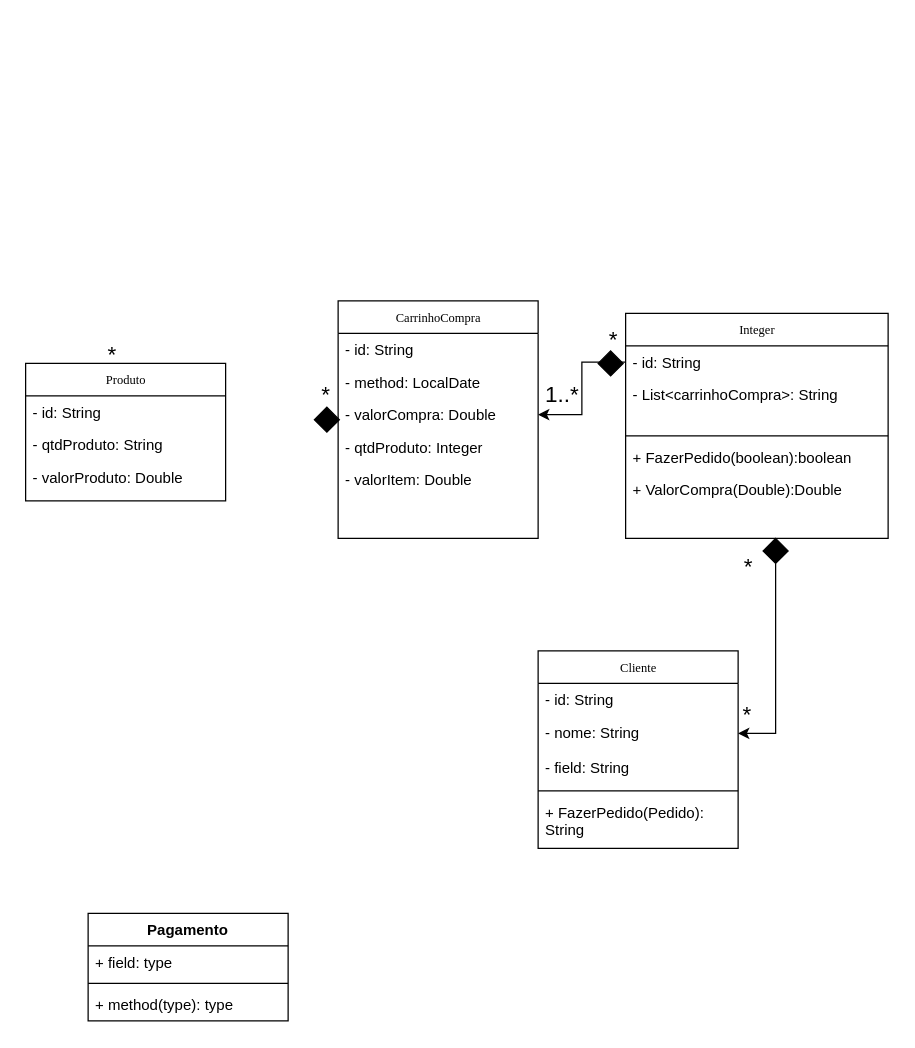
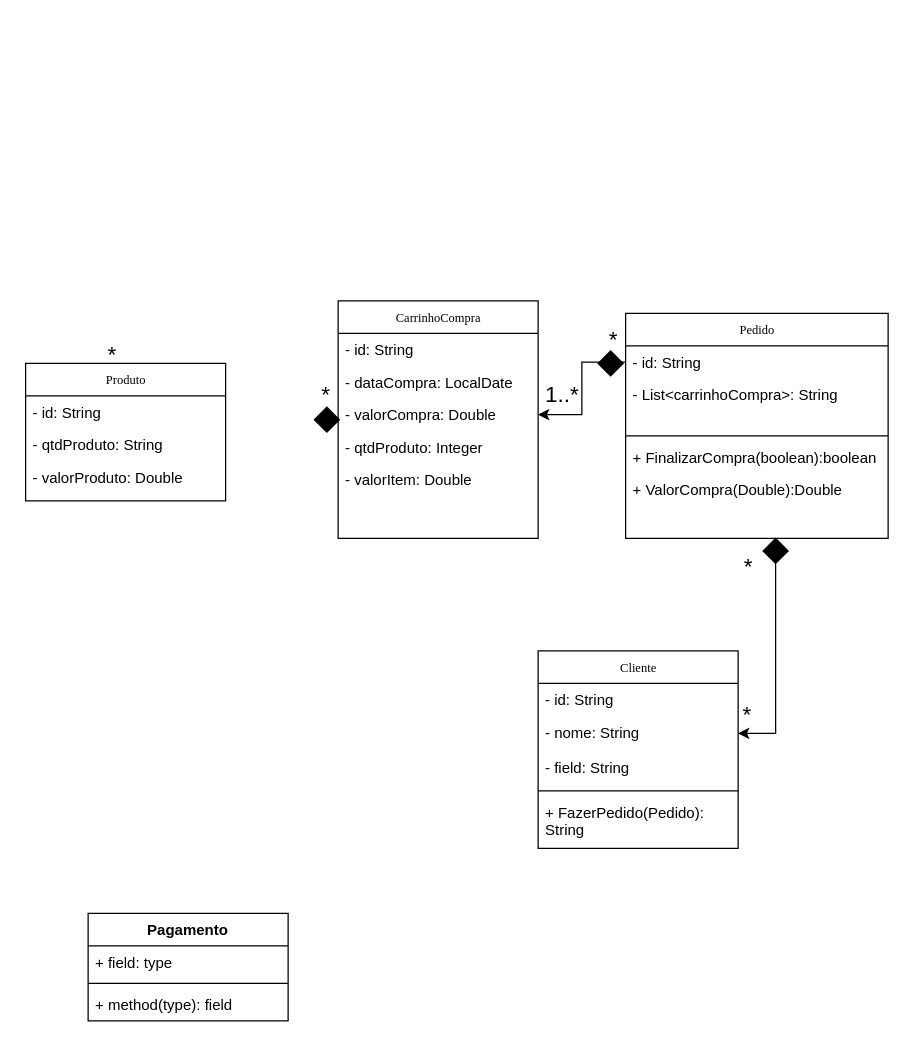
  <mxCell id="0" />
  <mxCell id="1" parent="0" />
  <mxCell id="2" style="edgeStyle=orthogonalEdgeStyle;rounded=0;html=1;dashed=1;labelBackgroundColor=none;startFill=0;endArrow=open;endFill=0;endSize=10;fontFamily=Verdana;fontSize=10;" edge="1" parent="1"><mxGeometry relative="1" as="geometry"><Array as="points" /><mxPoint x="700" y="534" as="sourcePoint" /></mxGeometry></mxCell>
  <mxCell id="3" value="Produto" style="swimlane;html=1;fontStyle=0;childLayout=stackLayout;horizontal=1;startSize=26;fillColor=none;horizontalStack=0;resizeParent=1;resizeLast=0;collapsible=1;marginBottom=0;swimlaneFillColor=#ffffff;rounded=0;shadow=0;comic=0;labelBackgroundColor=none;strokeWidth=1;fontFamily=Verdana;fontSize=10;align=center;" vertex="1" parent="1"><mxGeometry x="20" y="290" width="160" height="110" as="geometry" /></mxCell>
  <mxCell id="4" value="- id: String" style="text;html=1;strokeColor=none;fillColor=none;align=left;verticalAlign=top;spacingLeft=4;spacingRight=4;whiteSpace=wrap;overflow=hidden;rotatable=0;points=[[0,0.5],[1,0.5]];portConstraint=eastwest;" vertex="1" parent="3"><mxGeometry y="26" width="160" height="26" as="geometry" /></mxCell>
  <mxCell id="5" value="- qtdProduto: String" style="text;html=1;strokeColor=none;fillColor=none;align=left;verticalAlign=top;spacingLeft=4;spacingRight=4;whiteSpace=wrap;overflow=hidden;rotatable=0;points=[[0,0.5],[1,0.5]];portConstraint=eastwest;" vertex="1" parent="3"><mxGeometry y="52" width="160" height="26" as="geometry" /></mxCell>
  <mxCell id="6" value="- valorProduto: Double" style="text;html=1;strokeColor=none;fillColor=none;align=left;verticalAlign=top;spacingLeft=4;spacingRight=4;whiteSpace=wrap;overflow=hidden;rotatable=0;points=[[0,0.5],[1,0.5]];portConstraint=eastwest;" vertex="1" parent="3"><mxGeometry y="78" width="160" height="26" as="geometry" /></mxCell>
  <mxCell id="7" style="edgeStyle=orthogonalEdgeStyle;rounded=0;html=1;dashed=1;labelBackgroundColor=none;startFill=0;endArrow=open;endFill=0;endSize=10;fontFamily=Verdana;fontSize=10;" edge="1" parent="1"><mxGeometry relative="1" as="geometry"><Array as="points" /><mxPoint x="700" y="323" as="sourcePoint" /></mxGeometry></mxCell>
  <mxCell id="8" style="edgeStyle=orthogonalEdgeStyle;rounded=0;html=1;dashed=1;labelBackgroundColor=none;startFill=0;endArrow=open;endFill=0;endSize=10;fontFamily=Verdana;fontSize=10;" edge="1" parent="1"><mxGeometry relative="1" as="geometry"><Array as="points"><mxPoint x="380" y="749" /><mxPoint x="380" y="749" /></Array><mxPoint x="350" y="749" as="sourcePoint" /></mxGeometry></mxCell>
  <mxCell id="9" style="edgeStyle=orthogonalEdgeStyle;rounded=0;html=1;dashed=1;labelBackgroundColor=none;startFill=0;endArrow=open;endFill=0;endSize=10;fontFamily=Verdana;fontSize=10;" edge="1" parent="1"><mxGeometry relative="1" as="geometry"><Array as="points" /><mxPoint x="655" y="20" as="targetPoint" /></mxGeometry></mxCell>
  <mxCell id="10" style="edgeStyle=orthogonalEdgeStyle;rounded=0;html=1;dashed=1;labelBackgroundColor=none;startFill=0;endArrow=open;endFill=0;endSize=10;fontFamily=Verdana;fontSize=10;" edge="1" parent="1"><mxGeometry relative="1" as="geometry"><Array as="points"><mxPoint x="290" y="210" /><mxPoint x="290" y="180" /></Array><mxPoint x="350" y="180" as="targetPoint" /></mxGeometry></mxCell>
  <mxCell id="11" style="edgeStyle=orthogonalEdgeStyle;rounded=0;html=1;dashed=1;labelBackgroundColor=none;startFill=0;endArrow=open;endFill=0;endSize=10;fontFamily=Verdana;fontSize=10;" edge="1" parent="1"><mxGeometry relative="1" as="geometry"><mxPoint x="220" y="240" as="sourcePoint" /></mxGeometry></mxCell>
  <mxCell id="12" style="edgeStyle=orthogonalEdgeStyle;rounded=0;html=1;dashed=1;labelBackgroundColor=none;startFill=0;endArrow=open;endFill=0;endSize=10;fontFamily=Verdana;fontSize=10;" edge="1" parent="1"><mxGeometry relative="1" as="geometry"><Array as="points"><mxPoint x="270" y="300" /><mxPoint x="270" y="362" /></Array><mxPoint x="220" y="300" as="sourcePoint" /></mxGeometry></mxCell>
  <mxCell id="13" style="edgeStyle=orthogonalEdgeStyle;rounded=0;html=1;dashed=1;labelBackgroundColor=none;startFill=0;endArrow=open;endFill=0;endSize=10;fontFamily=Verdana;fontSize=10;" edge="1" parent="1"><mxGeometry relative="1" as="geometry"><Array as="points"><mxPoint x="320" y="280" /><mxPoint x="320" y="280" /></Array><mxPoint x="220" y="280" as="sourcePoint" /></mxGeometry></mxCell>
  <mxCell id="14" value="CarrinhoCompra" style="swimlane;html=1;fontStyle=0;childLayout=stackLayout;horizontal=1;startSize=26;fillColor=none;horizontalStack=0;resizeParent=1;resizeLast=0;collapsible=1;marginBottom=0;swimlaneFillColor=#ffffff;rounded=0;shadow=0;comic=0;labelBackgroundColor=none;strokeWidth=1;fontFamily=Verdana;fontSize=10;align=center;" vertex="1" parent="1"><mxGeometry x="270" y="240" width="160" height="190" as="geometry" /></mxCell>
  <mxCell id="15" value="- id: String" style="text;html=1;strokeColor=none;fillColor=none;align=left;verticalAlign=top;spacingLeft=4;spacingRight=4;whiteSpace=wrap;overflow=hidden;rotatable=0;points=[[0,0.5],[1,0.5]];portConstraint=eastwest;" vertex="1" parent="14"><mxGeometry y="26" width="160" height="26" as="geometry" /></mxCell>
- <mxCell id="16" value="- method: LocalDate" style="text;html=1;strokeColor=none;fillColor=none;align=left;verticalAlign=top;spacingLeft=4;spacingRight=4;whiteSpace=wrap;overflow=hidden;rotatable=0;points=[[0,0.5],[1,0.5]];portConstraint=eastwest;" vertex="1" parent="14"><mxGeometry y="52" width="160" height="26" as="geometry" /></mxCell>
+ <mxCell id="16" value="- dataCompra: LocalDate" style="text;html=1;strokeColor=none;fillColor=none;align=left;verticalAlign=top;spacingLeft=4;spacingRight=4;whiteSpace=wrap;overflow=hidden;rotatable=0;points=[[0,0.5],[1,0.5]];portConstraint=eastwest;" vertex="1" parent="14"><mxGeometry y="52" width="160" height="26" as="geometry" /></mxCell>
  <mxCell id="17" value="- valorCompra: Double" style="text;html=1;strokeColor=none;fillColor=none;align=left;verticalAlign=top;spacingLeft=4;spacingRight=4;whiteSpace=wrap;overflow=hidden;rotatable=0;points=[[0,0.5],[1,0.5]];portConstraint=eastwest;" vertex="1" parent="14"><mxGeometry y="78" width="160" height="26" as="geometry" /></mxCell>
  <mxCell id="18" value="- qtdProduto: Integer" style="text;html=1;strokeColor=none;fillColor=none;align=left;verticalAlign=top;spacingLeft=4;spacingRight=4;whiteSpace=wrap;overflow=hidden;rotatable=0;points=[[0,0.5],[1,0.5]];portConstraint=eastwest;" vertex="1" parent="14"><mxGeometry y="104" width="160" height="26" as="geometry" /></mxCell>
  <mxCell id="19" value="- valorItem: Double" style="text;html=1;strokeColor=none;fillColor=none;align=left;verticalAlign=top;spacingLeft=4;spacingRight=4;whiteSpace=wrap;overflow=hidden;rotatable=0;points=[[0,0.5],[1,0.5]];portConstraint=eastwest;" vertex="1" parent="14"><mxGeometry y="130" width="160" height="26" as="geometry" /></mxCell>
  <mxCell id="20" value="Cliente" style="swimlane;html=1;fontStyle=0;childLayout=stackLayout;horizontal=1;startSize=26;fillColor=none;horizontalStack=0;resizeParent=1;resizeLast=0;collapsible=1;marginBottom=0;swimlaneFillColor=#ffffff;rounded=0;shadow=0;comic=0;labelBackgroundColor=none;strokeWidth=1;fontFamily=Verdana;fontSize=10;align=center;" vertex="1" parent="1"><mxGeometry x="430" y="520" width="160" height="158" as="geometry" /></mxCell>
  <mxCell id="21" value="- id: String" style="text;html=1;strokeColor=none;fillColor=none;align=left;verticalAlign=top;spacingLeft=4;spacingRight=4;whiteSpace=wrap;overflow=hidden;rotatable=0;points=[[0,0.5],[1,0.5]];portConstraint=eastwest;" vertex="1" parent="20"><mxGeometry y="26" width="160" height="26" as="geometry" /></mxCell>
  <mxCell id="22" value="- nome: String" style="text;html=1;strokeColor=none;fillColor=none;align=left;verticalAlign=top;spacingLeft=4;spacingRight=4;whiteSpace=wrap;overflow=hidden;rotatable=0;points=[[0,0.5],[1,0.5]];portConstraint=eastwest;" vertex="1" parent="20"><mxGeometry y="52" width="160" height="28" as="geometry" /></mxCell>
  <mxCell id="23" value="- field: String" style="text;html=1;strokeColor=none;fillColor=none;align=left;verticalAlign=top;spacingLeft=4;spacingRight=4;whiteSpace=wrap;overflow=hidden;rotatable=0;points=[[0,0.5],[1,0.5]];portConstraint=eastwest;" vertex="1" parent="20"><mxGeometry y="80" width="160" height="28" as="geometry" /></mxCell>
  <mxCell id="24" value="" style="line;strokeWidth=1;fillColor=none;align=left;verticalAlign=middle;spacingTop=-1;spacingLeft=3;spacingRight=3;rotatable=0;labelPosition=right;points=[];portConstraint=eastwest;" vertex="1" parent="20"><mxGeometry y="108" width="160" height="8" as="geometry" /></mxCell>
  <mxCell id="25" value="+ FazerPedido(Pedido): String" style="text;html=1;strokeColor=none;fillColor=none;align=left;verticalAlign=top;spacingLeft=4;spacingRight=4;whiteSpace=wrap;overflow=hidden;rotatable=0;points=[[0,0.5],[1,0.5]];portConstraint=eastwest;" vertex="1" parent="20"><mxGeometry y="116" width="160" height="42" as="geometry" /></mxCell>
  <mxCell id="26" value="" style="rhombus;whiteSpace=wrap;html=1;strokeColor=#000000;fillColor=#000000;" vertex="1" parent="1"><mxGeometry x="251" y="325" width="20" height="20" as="geometry" /></mxCell>
- <mxCell id="27" value="Integer" style="swimlane;html=1;fontStyle=0;childLayout=stackLayout;horizontal=1;startSize=26;fillColor=none;horizontalStack=0;resizeParent=1;resizeLast=0;collapsible=1;marginBottom=0;swimlaneFillColor=#ffffff;rounded=0;shadow=0;comic=0;labelBackgroundColor=none;strokeWidth=1;fontFamily=Verdana;fontSize=10;align=center;" vertex="1" parent="1"><mxGeometry x="500" y="250" width="210" height="180" as="geometry" /></mxCell>
+ <mxCell id="27" value="Pedido" style="swimlane;html=1;fontStyle=0;childLayout=stackLayout;horizontal=1;startSize=26;fillColor=none;horizontalStack=0;resizeParent=1;resizeLast=0;collapsible=1;marginBottom=0;swimlaneFillColor=#ffffff;rounded=0;shadow=0;comic=0;labelBackgroundColor=none;strokeWidth=1;fontFamily=Verdana;fontSize=10;align=center;" vertex="1" parent="1"><mxGeometry x="500" y="250" width="210" height="180" as="geometry" /></mxCell>
  <mxCell id="28" value="- id: String" style="text;html=1;strokeColor=none;fillColor=none;align=left;verticalAlign=top;spacingLeft=4;spacingRight=4;whiteSpace=wrap;overflow=hidden;rotatable=0;points=[[0,0.5],[1,0.5]];portConstraint=eastwest;" vertex="1" parent="27"><mxGeometry y="26" width="210" height="26" as="geometry" /></mxCell>
  <mxCell id="29" value="- List&amp;lt;carrinhoCompra&amp;gt;: String" style="text;html=1;strokeColor=none;fillColor=none;align=left;verticalAlign=top;spacingLeft=4;spacingRight=4;whiteSpace=wrap;overflow=hidden;rotatable=0;points=[[0,0.5],[1,0.5]];portConstraint=eastwest;" vertex="1" parent="27"><mxGeometry y="52" width="210" height="42" as="geometry" /></mxCell>
  <mxCell id="30" value="" style="line;strokeWidth=1;fillColor=none;align=left;verticalAlign=middle;spacingTop=-1;spacingLeft=3;spacingRight=3;rotatable=0;labelPosition=right;points=[];portConstraint=eastwest;" vertex="1" parent="27"><mxGeometry y="94" width="210" height="8" as="geometry" /></mxCell>
- <mxCell id="31" value="+ FazerPedido(boolean):boolean" style="text;html=1;strokeColor=none;fillColor=none;align=left;verticalAlign=top;spacingLeft=4;spacingRight=4;whiteSpace=wrap;overflow=hidden;rotatable=0;points=[[0,0.5],[1,0.5]];portConstraint=eastwest;" vertex="1" parent="27"><mxGeometry y="102" width="210" height="26" as="geometry" /></mxCell>
+ <mxCell id="31" value="+ FinalizarCompra(boolean):boolean" style="text;html=1;strokeColor=none;fillColor=none;align=left;verticalAlign=top;spacingLeft=4;spacingRight=4;whiteSpace=wrap;overflow=hidden;rotatable=0;points=[[0,0.5],[1,0.5]];portConstraint=eastwest;" vertex="1" parent="27"><mxGeometry y="102" width="210" height="26" as="geometry" /></mxCell>
  <mxCell id="32" value="+ ValorCompra(Double):Double" style="text;html=1;strokeColor=none;fillColor=none;align=left;verticalAlign=top;spacingLeft=4;spacingRight=4;whiteSpace=wrap;overflow=hidden;rotatable=0;points=[[0,0.5],[1,0.5]];portConstraint=eastwest;" vertex="1" parent="27"><mxGeometry y="128" width="210" height="26" as="geometry" /></mxCell>
  <mxCell id="33" style="edgeStyle=orthogonalEdgeStyle;rounded=0;orthogonalLoop=1;jettySize=auto;html=1;" edge="1" parent="1" source="28" target="17"><mxGeometry relative="1" as="geometry" /></mxCell>
  <mxCell id="34" style="edgeStyle=orthogonalEdgeStyle;rounded=0;orthogonalLoop=1;jettySize=auto;html=1;" edge="1" parent="1" source="35" target="22"><mxGeometry relative="1" as="geometry" /></mxCell>
  <mxCell id="35" value="" style="rhombus;whiteSpace=wrap;html=1;strokeColor=#000000;fillColor=#000000;" vertex="1" parent="1"><mxGeometry x="610" y="430" width="20" height="20" as="geometry" /></mxCell>
  <mxCell id="36" value="" style="rhombus;whiteSpace=wrap;html=1;strokeColor=#000000;fillColor=#000000;" vertex="1" parent="1"><mxGeometry x="478" y="280" width="20" height="20" as="geometry" /></mxCell>
  <mxCell id="37" value="Pagamento" style="swimlane;fontStyle=1;align=center;verticalAlign=top;childLayout=stackLayout;horizontal=1;startSize=26;horizontalStack=0;resizeParent=1;resizeParentMax=0;resizeLast=0;collapsible=1;marginBottom=0;strokeColor=#000000;fillColor=#FFFFFF;" vertex="1" parent="1"><mxGeometry x="70" y="730" width="160" height="86" as="geometry" /></mxCell>
  <mxCell id="38" value="+ field: type" style="text;strokeColor=none;fillColor=none;align=left;verticalAlign=top;spacingLeft=4;spacingRight=4;overflow=hidden;rotatable=0;points=[[0,0.5],[1,0.5]];portConstraint=eastwest;" vertex="1" parent="37"><mxGeometry y="26" width="160" height="26" as="geometry" /></mxCell>
  <mxCell id="39" value="" style="line;strokeWidth=1;fillColor=none;align=left;verticalAlign=middle;spacingTop=-1;spacingLeft=3;spacingRight=3;rotatable=0;labelPosition=right;points=[];portConstraint=eastwest;" vertex="1" parent="37"><mxGeometry y="52" width="160" height="8" as="geometry" /></mxCell>
- <mxCell id="40" value="+ method(type): type" style="text;strokeColor=none;fillColor=none;align=left;verticalAlign=top;spacingLeft=4;spacingRight=4;overflow=hidden;rotatable=0;points=[[0,0.5],[1,0.5]];portConstraint=eastwest;" vertex="1" parent="37"><mxGeometry y="60" width="160" height="26" as="geometry" /></mxCell>
+ <mxCell id="40" value="+ method(type): field" style="text;strokeColor=none;fillColor=none;align=left;verticalAlign=top;spacingLeft=4;spacingRight=4;overflow=hidden;rotatable=0;points=[[0,0.5],[1,0.5]];portConstraint=eastwest;" vertex="1" parent="37"><mxGeometry y="60" width="160" height="26" as="geometry" /></mxCell>
  <mxCell id="41" value="&lt;font style=&quot;font-size: 18px;&quot;&gt;*&lt;/font&gt;" style="text;html=1;align=center;verticalAlign=middle;resizable=0;points=[];autosize=1;strokeColor=none;fillColor=none;" vertex="1" parent="1"><mxGeometry x="250" y="305" width="20" height="20" as="geometry" /></mxCell>
  <mxCell id="42" value="&lt;font style=&quot;font-size: 18px;&quot;&gt;*&lt;/font&gt;" style="text;html=1;align=center;verticalAlign=middle;resizable=0;points=[];autosize=1;strokeColor=none;fillColor=none;" vertex="1" parent="1"><mxGeometry x="79" y="273" width="20" height="20" as="geometry" /></mxCell>
  <mxCell id="43" value="&lt;font style=&quot;font-size: 18px;&quot;&gt;*&lt;/font&gt;" style="text;html=1;align=center;verticalAlign=middle;resizable=0;points=[];autosize=1;strokeColor=none;fillColor=none;" vertex="1" parent="1"><mxGeometry x="480" y="261" width="20" height="20" as="geometry" /></mxCell>
  <mxCell id="44" value="&lt;font style=&quot;font-size: 18px;&quot;&gt;1..*&lt;/font&gt;" style="text;html=1;align=center;verticalAlign=middle;resizable=0;points=[];autosize=1;strokeColor=none;fillColor=none;" vertex="1" parent="1"><mxGeometry x="429" y="305" width="40" height="20" as="geometry" /></mxCell>
  <mxCell id="45" value="&lt;font style=&quot;font-size: 18px;&quot;&gt;*&lt;/font&gt;" style="text;html=1;align=center;verticalAlign=middle;resizable=0;points=[];autosize=1;strokeColor=none;fillColor=none;" vertex="1" parent="1"><mxGeometry x="588" y="443" width="20" height="20" as="geometry" /></mxCell>
  <mxCell id="46" value="&lt;font style=&quot;font-size: 18px;&quot;&gt;*&lt;/font&gt;" style="text;html=1;align=center;verticalAlign=middle;resizable=0;points=[];autosize=1;strokeColor=none;fillColor=none;" vertex="1" parent="1"><mxGeometry x="587" y="561" width="20" height="20" as="geometry" /></mxCell>
